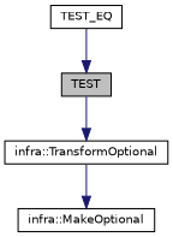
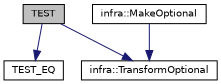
  digraph {
    rankdir=TB
    node [color=black fillcolor=white fontname=Helvetica fontsize=10 shape=record style=filled]
    edge [color=midnightblue fontname=Helvetica fontsize=10 labelfontname=Helvetica labelfontsize=10 style=solid]
    n1 [fillcolor=grey75 fontcolor=black height=0.2 label=TEST width=0.4]
    n2 [height=0.2 label=TEST_EQ width=0.4]
    n3 [height=0.2 label="infra::TransformOptional" width=0.4]
    n4 [height=0.2 label="infra::MakeOptional" width=0.4]
-   n2 -> n1
+   n1 -> n2
    n1 -> n3
-   n3 -> n4
+   n4 -> n3
  }
